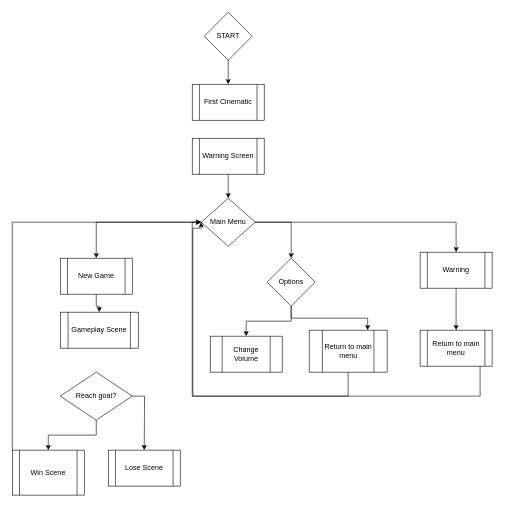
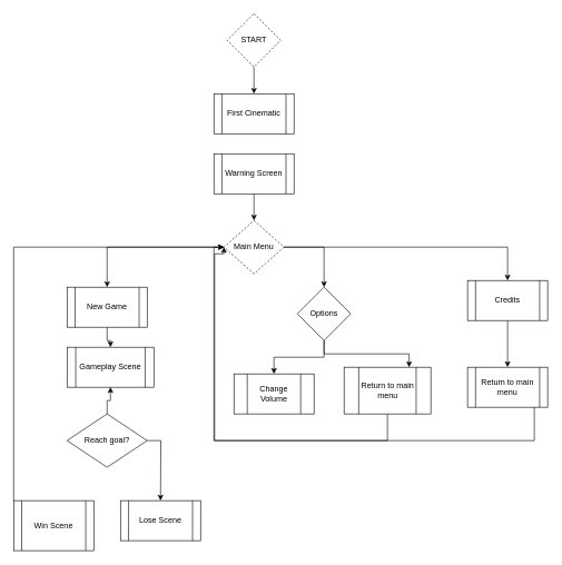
  <mxCell id="0" />
  <mxCell id="1" parent="0" />
  <mxCell id="2" style="edgeStyle=orthogonalEdgeStyle;rounded=0;orthogonalLoop=1;jettySize=auto;html=1;" edge="1" parent="1" source="3" target="4"><mxGeometry relative="1" as="geometry" /></mxCell>
- <mxCell id="3" value="START" style="rhombus;whiteSpace=wrap;html=1;" vertex="1" parent="1"><mxGeometry x="340" y="20" width="80" height="80" as="geometry" /></mxCell>
+ <mxCell id="3" value="START" style="rhombus;whiteSpace=wrap;html=1;dashed=1;" vertex="1" parent="1"><mxGeometry x="340" y="20" width="80" height="80" as="geometry" /></mxCell>
  <mxCell id="4" value="First Cinematic" style="shape=process;whiteSpace=wrap;html=1;backgroundOutline=1;" vertex="1" parent="1"><mxGeometry x="320" y="140" width="120" height="60" as="geometry" /></mxCell>
  <mxCell id="5" style="edgeStyle=orthogonalEdgeStyle;rounded=0;orthogonalLoop=1;jettySize=auto;html=1;" edge="1" parent="1" source="6" target="10"><mxGeometry relative="1" as="geometry" /></mxCell>
  <mxCell id="6" value="Warning Screen" style="shape=process;whiteSpace=wrap;html=1;backgroundOutline=1;" vertex="1" parent="1"><mxGeometry x="320" y="230" width="120" height="60" as="geometry" /></mxCell>
  <mxCell id="7" style="edgeStyle=orthogonalEdgeStyle;rounded=0;orthogonalLoop=1;jettySize=auto;html=1;entryX=0.5;entryY=0;entryDx=0;entryDy=0;" edge="1" parent="1" source="10" target="12"><mxGeometry relative="1" as="geometry" /></mxCell>
  <mxCell id="8" style="edgeStyle=orthogonalEdgeStyle;rounded=0;orthogonalLoop=1;jettySize=auto;html=1;entryX=0.5;entryY=0;entryDx=0;entryDy=0;" edge="1" parent="1" source="10" target="22"><mxGeometry relative="1" as="geometry" /></mxCell>
  <mxCell id="9" style="edgeStyle=orthogonalEdgeStyle;rounded=0;orthogonalLoop=1;jettySize=auto;html=1;entryX=0.5;entryY=0;entryDx=0;entryDy=0;" edge="1" parent="1" source="10" target="27"><mxGeometry relative="1" as="geometry" /></mxCell>
- <mxCell id="10" value="Main Menu" style="rhombus;whiteSpace=wrap;html=1;" vertex="1" parent="1"><mxGeometry x="335" y="330" width="90" height="80" as="geometry" /></mxCell>
+ <mxCell id="10" value="Main Menu" style="rhombus;whiteSpace=wrap;html=1;dashed=1;" vertex="1" parent="1"><mxGeometry x="335" y="330" width="90" height="80" as="geometry" /></mxCell>
  <mxCell id="11" style="edgeStyle=orthogonalEdgeStyle;rounded=0;orthogonalLoop=1;jettySize=auto;html=1;" edge="1" parent="1" source="12" target="13"><mxGeometry relative="1" as="geometry" /></mxCell>
  <mxCell id="12" value="New Game" style="shape=process;whiteSpace=wrap;html=1;backgroundOutline=1;" vertex="1" parent="1"><mxGeometry x="100" y="430" width="120" height="60" as="geometry" /></mxCell>
  <mxCell id="13" value="Gameplay Scene" style="shape=process;whiteSpace=wrap;html=1;backgroundOutline=1;" vertex="1" parent="1"><mxGeometry x="100" y="520" width="130" height="60" as="geometry" /></mxCell>
- <mxCell id="14" style="edgeStyle=orthogonalEdgeStyle;rounded=0;orthogonalLoop=1;jettySize=auto;html=1;" edge="1" parent="1" source="16" target="18"><mxGeometry relative="1" as="geometry" /></mxCell>
+ <mxCell id="14" style="edgeStyle=orthogonalEdgeStyle;rounded=0;orthogonalLoop=1;jettySize=auto;html=1;" edge="1" parent="1" source="16" target="13"><mxGeometry relative="1" as="geometry" /></mxCell>
  <mxCell id="15" style="edgeStyle=orthogonalEdgeStyle;rounded=0;orthogonalLoop=1;jettySize=auto;html=1;" edge="1" parent="1" source="16"><mxGeometry relative="1" as="geometry"><mxPoint x="240" y="750" as="targetPoint" /></mxGeometry></mxCell>
  <mxCell id="16" value="Reach goal?" style="rhombus;whiteSpace=wrap;html=1;" vertex="1" parent="1"><mxGeometry x="100" y="620" width="120" height="80" as="geometry" /></mxCell>
  <mxCell id="17" style="edgeStyle=orthogonalEdgeStyle;rounded=0;orthogonalLoop=1;jettySize=auto;html=1;entryX=0;entryY=0.5;entryDx=0;entryDy=0;" edge="1" parent="1" source="18" target="10"><mxGeometry relative="1" as="geometry"><Array as="points"><mxPoint x="20" y="780" /><mxPoint x="20" y="370" /></Array></mxGeometry></mxCell>
  <mxCell id="18" value="Win Scene" style="shape=process;whiteSpace=wrap;html=1;backgroundOutline=1;" vertex="1" parent="1"><mxGeometry x="20" y="750" width="120" height="75" as="geometry" /></mxCell>
  <mxCell id="19" value="Lose Scene" style="shape=process;whiteSpace=wrap;html=1;backgroundOutline=1;" vertex="1" parent="1"><mxGeometry x="180" y="750" width="120" height="60" as="geometry" /></mxCell>
  <mxCell id="20" style="edgeStyle=orthogonalEdgeStyle;rounded=0;orthogonalLoop=1;jettySize=auto;html=1;" edge="1" parent="1" source="22" target="23"><mxGeometry relative="1" as="geometry" /></mxCell>
  <mxCell id="21" style="edgeStyle=orthogonalEdgeStyle;rounded=0;orthogonalLoop=1;jettySize=auto;html=1;entryX=0.75;entryY=0;entryDx=0;entryDy=0;" edge="1" parent="1" source="22" target="25"><mxGeometry relative="1" as="geometry" /></mxCell>
  <mxCell id="22" value="Options" style="rhombus;whiteSpace=wrap;html=1;" vertex="1" parent="1"><mxGeometry x="445" y="430" width="80" height="80" as="geometry" /></mxCell>
  <mxCell id="23" value="Change Volume" style="shape=process;whiteSpace=wrap;html=1;backgroundOutline=1;size=0.167;" vertex="1" parent="1"><mxGeometry x="350" y="560" width="120" height="60" as="geometry" /></mxCell>
  <mxCell id="24" style="edgeStyle=orthogonalEdgeStyle;rounded=0;orthogonalLoop=1;jettySize=auto;html=1;" edge="1" parent="1" source="25" target="10"><mxGeometry relative="1" as="geometry"><Array as="points"><mxPoint x="580" y="660" /><mxPoint x="320" y="660" /><mxPoint x="320" y="370" /></Array></mxGeometry></mxCell>
  <mxCell id="25" value="Return to main menu" style="shape=process;whiteSpace=wrap;html=1;backgroundOutline=1;size=0.167;" vertex="1" parent="1"><mxGeometry x="515" y="550" width="130" height="70" as="geometry" /></mxCell>
  <mxCell id="26" style="edgeStyle=orthogonalEdgeStyle;rounded=0;orthogonalLoop=1;jettySize=auto;html=1;entryX=0.5;entryY=0;entryDx=0;entryDy=0;" edge="1" parent="1" source="27" target="29"><mxGeometry relative="1" as="geometry" /></mxCell>
- <mxCell id="27" value="Warning" style="shape=process;whiteSpace=wrap;html=1;backgroundOutline=1;" vertex="1" parent="1"><mxGeometry x="700" y="420" width="120" height="60" as="geometry" /></mxCell>
+ <mxCell id="27" value="Credits" style="shape=process;whiteSpace=wrap;html=1;backgroundOutline=1;" vertex="1" parent="1"><mxGeometry x="700" y="420" width="120" height="60" as="geometry" /></mxCell>
  <mxCell id="28" style="edgeStyle=orthogonalEdgeStyle;rounded=0;orthogonalLoop=1;jettySize=auto;html=1;entryX=0;entryY=0.5;entryDx=0;entryDy=0;" edge="1" parent="1" source="29" target="10"><mxGeometry relative="1" as="geometry"><mxPoint x="320" y="380" as="targetPoint" /><Array as="points"><mxPoint x="800" y="660" /><mxPoint x="321" y="660" /><mxPoint x="321" y="380" /><mxPoint x="335" y="380" /></Array></mxGeometry></mxCell>
  <mxCell id="29" value="Return to main menu" style="shape=process;whiteSpace=wrap;html=1;backgroundOutline=1;" vertex="1" parent="1"><mxGeometry x="700" y="550" width="120" height="60" as="geometry" /></mxCell>
